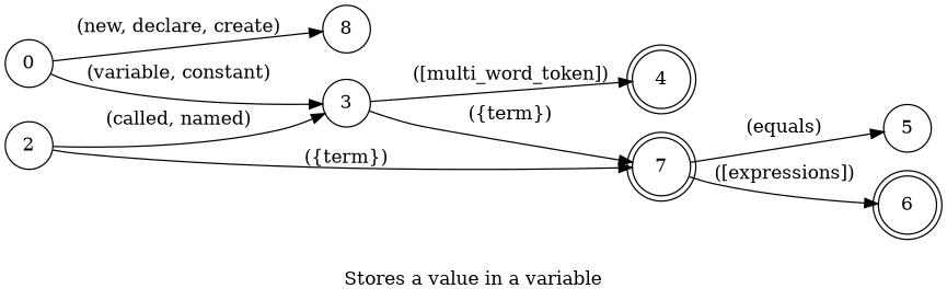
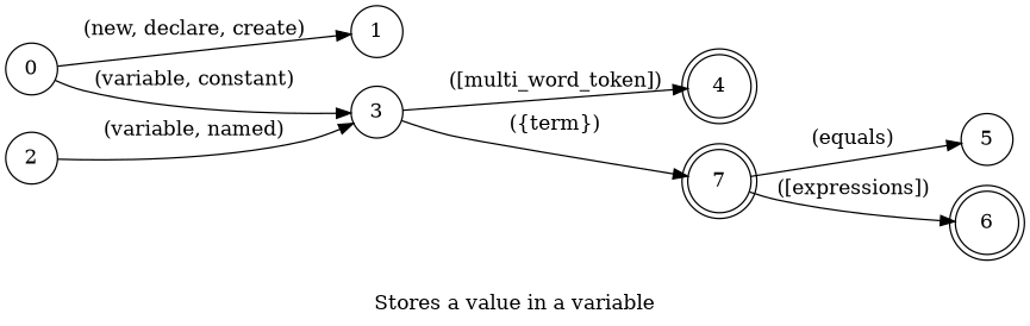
  digraph {
    desc="Stores a number, string etc in a variable"
    label="Stores a value in a variable"
    lang="en-US"
    langName=English
    rankdir=LR
    title="Stores a value in a variable"
    node [shape=circle]
    edge [store=varName]
    0
-   1 [label=8]
+   1
    2
    3
    4 [shape=doublecircle]
    7 [shape=doublecircle]
    5
    6 [shape=doublecircle]
    subgraph sub_1 {
      0
      1
    }
    subgraph sub_2 {
      2
      3
    }
    subgraph sub_3 {
      4
      7
    }
    0 -> 1 [label="(new, declare, create)" normalizer=boolean store=isNew]
    0 -> 3 [label="(variable, constant)" store=memType]
-   2 -> 3 [label="(called, named)" store=""]
-   2 -> 7 [label="({term})"]
+   2 -> 3 [label="(variable, named)" store=""]
    3 -> 4 [extraArgs="{\"case\": \"camel\"}" label="([multi_word_token])"]
    3 -> 7 [label="({term})"]
    7 -> 5 [label="(equals)" store=""]
    7 -> 6 [label="([expressions])" store=expression]
  }
